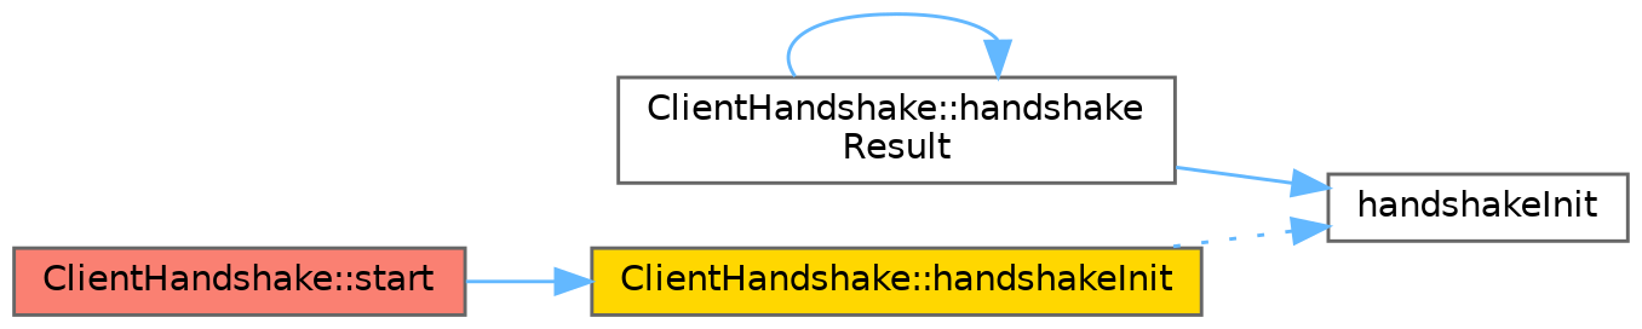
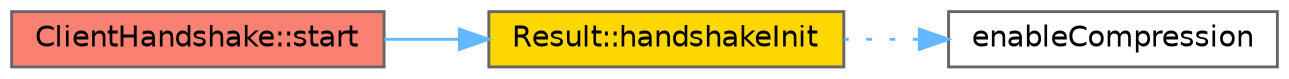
  digraph {
    rankdir=RL
    node [color=grey40 fillcolor=white fontname=Helvetica fontsize=10 shape=box style=filled]
    edge [color=steelblue1 dir=back fontname=Helvetica fontsize=10 labelfontname=Helvetica labelfontsize=10 style=solid]
-   n1 [color=gray40 fontcolor=black height=0.2 label=handshakeInit width=0.4]
-   n2 [height=0.2 label="ClientHandshake::handshake\lResult" width=0.4]
-   n3 [fillcolor=gold height=0.2 label="ClientHandshake::handshakeInit" width=0.4]
+   n1 [color=gray40 fontcolor=black height=0.2 label=enableCompression width=0.4]
+   n3 [fillcolor=gold height=0.2 label="Result::handshakeInit" width=0.4]
    n4 [fillcolor=salmon height=0.2 label="ClientHandshake::start" width=0.4]
-   n1 -> n2
    n1 -> n3 [style=dotted]
-   n2 -> n2
    n3 -> n4
  }
